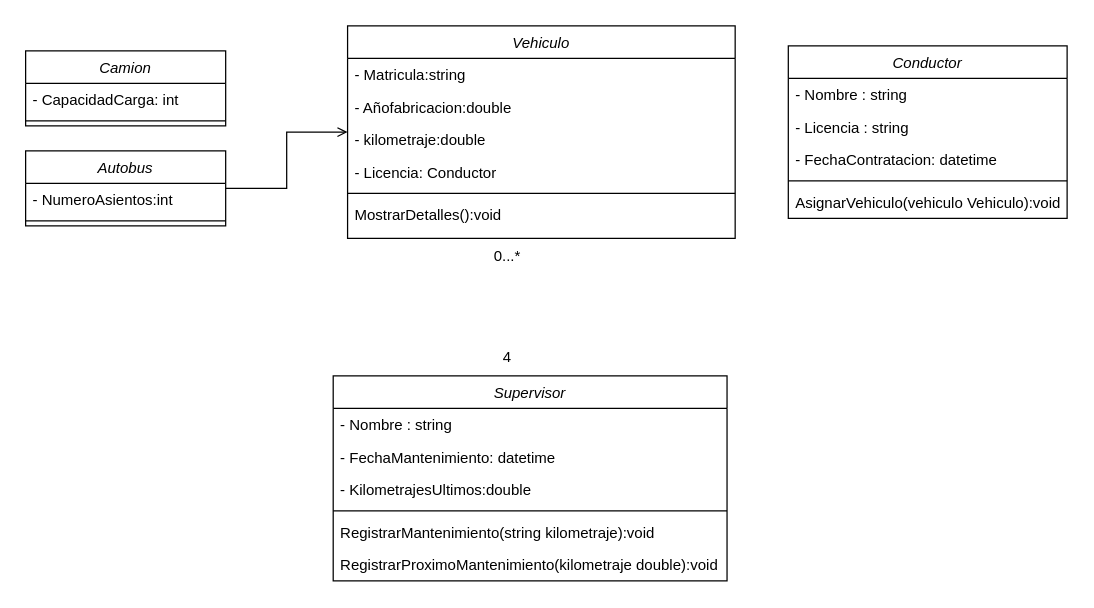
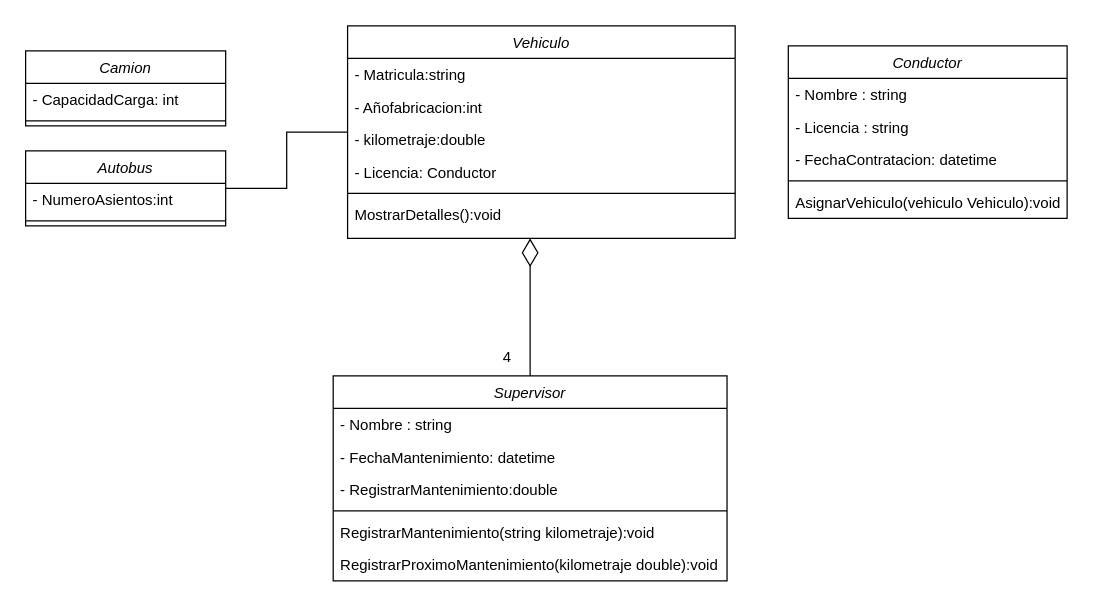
  <mxCell id="0" />
  <mxCell id="1" parent="0" />
  <mxCell id="2" value="Vehiculo" style="swimlane;fontStyle=2;align=center;verticalAlign=top;childLayout=stackLayout;horizontal=1;startSize=26;horizontalStack=0;resizeParent=1;resizeLast=0;collapsible=1;marginBottom=0;rounded=0;shadow=0;strokeWidth=1;" parent="1" vertex="1"><mxGeometry x="277.5" y="20" width="310" height="170" as="geometry"><mxRectangle x="230" y="140" width="160" height="26" as="alternateBounds" /></mxGeometry></mxCell>
  <mxCell id="3" value="- Matricula:string" style="text;align=left;verticalAlign=top;spacingLeft=4;spacingRight=4;overflow=hidden;rotatable=0;points=[[0,0.5],[1,0.5]];portConstraint=eastwest;" parent="2" vertex="1"><mxGeometry y="26" width="310" height="26" as="geometry" /></mxCell>
- <mxCell id="4" value="- Añofabricacion:double" style="text;align=left;verticalAlign=top;spacingLeft=4;spacingRight=4;overflow=hidden;rotatable=0;points=[[0,0.5],[1,0.5]];portConstraint=eastwest;rounded=0;shadow=0;html=0;" parent="2" vertex="1"><mxGeometry y="52" width="310" height="26" as="geometry" /></mxCell>
+ <mxCell id="4" value="- Añofabricacion:int" style="text;align=left;verticalAlign=top;spacingLeft=4;spacingRight=4;overflow=hidden;rotatable=0;points=[[0,0.5],[1,0.5]];portConstraint=eastwest;rounded=0;shadow=0;html=0;" parent="2" vertex="1"><mxGeometry y="52" width="310" height="26" as="geometry" /></mxCell>
  <mxCell id="5" value="- kilometraje:double" style="text;align=left;verticalAlign=top;spacingLeft=4;spacingRight=4;overflow=hidden;rotatable=0;points=[[0,0.5],[1,0.5]];portConstraint=eastwest;rounded=0;shadow=0;html=0;" parent="2" vertex="1"><mxGeometry y="78" width="310" height="26" as="geometry" /></mxCell>
  <mxCell id="6" value="- Licencia: Conductor" style="text;align=left;verticalAlign=top;spacingLeft=4;spacingRight=4;overflow=hidden;rotatable=0;points=[[0,0.5],[1,0.5]];portConstraint=eastwest;rounded=0;shadow=0;html=0;" vertex="1" parent="2"><mxGeometry y="104" width="310" height="26" as="geometry" /></mxCell>
  <mxCell id="7" value="" style="line;html=1;strokeWidth=1;align=left;verticalAlign=middle;spacingTop=-1;spacingLeft=3;spacingRight=3;rotatable=0;labelPosition=right;points=[];portConstraint=eastwest;" parent="2" vertex="1"><mxGeometry y="130" width="310" height="8" as="geometry" /></mxCell>
  <mxCell id="8" value="MostrarDetalles():void" style="text;align=left;verticalAlign=top;spacingLeft=4;spacingRight=4;overflow=hidden;rotatable=0;points=[[0,0.5],[1,0.5]];portConstraint=eastwest;" parent="2" vertex="1"><mxGeometry y="138" width="310" height="26" as="geometry" /></mxCell>
  <mxCell id="9" value="Conductor" style="swimlane;fontStyle=2;align=center;verticalAlign=top;childLayout=stackLayout;horizontal=1;startSize=26;horizontalStack=0;resizeParent=1;resizeLast=0;collapsible=1;marginBottom=0;rounded=0;shadow=0;strokeWidth=1;" parent="1" vertex="1"><mxGeometry x="630" y="36" width="223" height="138" as="geometry"><mxRectangle x="230" y="140" width="160" height="26" as="alternateBounds" /></mxGeometry></mxCell>
  <mxCell id="10" value="- Nombre : string " style="text;align=left;verticalAlign=top;spacingLeft=4;spacingRight=4;overflow=hidden;rotatable=0;points=[[0,0.5],[1,0.5]];portConstraint=eastwest;" parent="9" vertex="1"><mxGeometry y="26" width="223" height="26" as="geometry" /></mxCell>
  <mxCell id="11" value="- Licencia : string" style="text;align=left;verticalAlign=top;spacingLeft=4;spacingRight=4;overflow=hidden;rotatable=0;points=[[0,0.5],[1,0.5]];portConstraint=eastwest;rounded=0;shadow=0;html=0;" parent="9" vertex="1"><mxGeometry y="52" width="223" height="26" as="geometry" /></mxCell>
  <mxCell id="12" value="- FechaContratacion: datetime" style="text;align=left;verticalAlign=top;spacingLeft=4;spacingRight=4;overflow=hidden;rotatable=0;points=[[0,0.5],[1,0.5]];portConstraint=eastwest;rounded=0;shadow=0;html=0;" parent="9" vertex="1"><mxGeometry y="78" width="223" height="26" as="geometry" /></mxCell>
  <mxCell id="13" value="" style="line;html=1;strokeWidth=1;align=left;verticalAlign=middle;spacingTop=-1;spacingLeft=3;spacingRight=3;rotatable=0;labelPosition=right;points=[];portConstraint=eastwest;" parent="9" vertex="1"><mxGeometry y="104" width="223" height="8" as="geometry" /></mxCell>
  <mxCell id="14" value="AsignarVehiculo(vehiculo Vehiculo):void " style="text;align=left;verticalAlign=top;spacingLeft=4;spacingRight=4;overflow=hidden;rotatable=0;points=[[0,0.5],[1,0.5]];portConstraint=eastwest;" parent="9" vertex="1"><mxGeometry y="112" width="223" height="26" as="geometry" /></mxCell>
  <mxCell id="15" value="Camion" style="swimlane;fontStyle=2;align=center;verticalAlign=top;childLayout=stackLayout;horizontal=1;startSize=26;horizontalStack=0;resizeParent=1;resizeLast=0;collapsible=1;marginBottom=0;rounded=0;shadow=0;strokeWidth=1;" parent="1" vertex="1"><mxGeometry x="20" y="40" width="160" height="60" as="geometry"><mxRectangle x="230" y="140" width="160" height="26" as="alternateBounds" /></mxGeometry></mxCell>
  <mxCell id="16" value="- CapacidadCarga: int" style="text;align=left;verticalAlign=top;spacingLeft=4;spacingRight=4;overflow=hidden;rotatable=0;points=[[0,0.5],[1,0.5]];portConstraint=eastwest;" parent="15" vertex="1"><mxGeometry y="26" width="160" height="26" as="geometry" /></mxCell>
  <mxCell id="17" value="" style="line;html=1;strokeWidth=1;align=left;verticalAlign=middle;spacingTop=-1;spacingLeft=3;spacingRight=3;rotatable=0;labelPosition=right;points=[];portConstraint=eastwest;" parent="15" vertex="1"><mxGeometry y="52" width="160" height="8" as="geometry" /></mxCell>
- <mxCell id="18" style="edgeStyle=orthogonalEdgeStyle;rounded=0;orthogonalLoop=1;jettySize=auto;html=1;endArrow=open;endFill=0;" parent="1" source="19" target="2" edge="1"><mxGeometry relative="1" as="geometry" /></mxCell>
+ <mxCell id="18" style="edgeStyle=orthogonalEdgeStyle;rounded=0;orthogonalLoop=1;jettySize=auto;html=1;endArrow=none;endFill=0;" parent="1" source="19" target="2" edge="1"><mxGeometry relative="1" as="geometry" /></mxCell>
  <mxCell id="19" value="Autobus" style="swimlane;fontStyle=2;align=center;verticalAlign=top;childLayout=stackLayout;horizontal=1;startSize=26;horizontalStack=0;resizeParent=1;resizeLast=0;collapsible=1;marginBottom=0;rounded=0;shadow=0;strokeWidth=1;" parent="1" vertex="1"><mxGeometry x="20" y="120" width="160" height="60" as="geometry"><mxRectangle x="230" y="140" width="160" height="26" as="alternateBounds" /></mxGeometry></mxCell>
  <mxCell id="20" value="- NumeroAsientos:int " style="text;align=left;verticalAlign=top;spacingLeft=4;spacingRight=4;overflow=hidden;rotatable=0;points=[[0,0.5],[1,0.5]];portConstraint=eastwest;" parent="19" vertex="1"><mxGeometry y="26" width="160" height="26" as="geometry" /></mxCell>
  <mxCell id="21" value="" style="line;html=1;strokeWidth=1;align=left;verticalAlign=middle;spacingTop=-1;spacingLeft=3;spacingRight=3;rotatable=0;labelPosition=right;points=[];portConstraint=eastwest;" parent="19" vertex="1"><mxGeometry y="52" width="160" height="8" as="geometry" /></mxCell>
+ <mxCell id="22" style="edgeStyle=orthogonalEdgeStyle;rounded=0;orthogonalLoop=1;jettySize=auto;html=1;endArrow=diamondThin;endFill=0;endSize=20;" parent="1" source="23" target="2" edge="1"><mxGeometry relative="1" as="geometry"><Array as="points"><mxPoint x="424" y="240" /><mxPoint x="424" y="240" /></Array></mxGeometry></mxCell>
  <mxCell id="23" value="Supervisor" style="swimlane;fontStyle=2;align=center;verticalAlign=top;childLayout=stackLayout;horizontal=1;startSize=26;horizontalStack=0;resizeParent=1;resizeLast=0;collapsible=1;marginBottom=0;rounded=0;shadow=0;strokeWidth=1;" parent="1" vertex="1"><mxGeometry x="266" y="300" width="315" height="164" as="geometry"><mxRectangle x="230" y="140" width="160" height="26" as="alternateBounds" /></mxGeometry></mxCell>
  <mxCell id="24" value="- Nombre : string " style="text;align=left;verticalAlign=top;spacingLeft=4;spacingRight=4;overflow=hidden;rotatable=0;points=[[0,0.5],[1,0.5]];portConstraint=eastwest;" parent="23" vertex="1"><mxGeometry y="26" width="315" height="26" as="geometry" /></mxCell>
  <mxCell id="25" value="- FechaMantenimiento: datetime" style="text;align=left;verticalAlign=top;spacingLeft=4;spacingRight=4;overflow=hidden;rotatable=0;points=[[0,0.5],[1,0.5]];portConstraint=eastwest;rounded=0;shadow=0;html=0;" parent="23" vertex="1"><mxGeometry y="52" width="315" height="26" as="geometry" /></mxCell>
- <mxCell id="26" value="- KilometrajesUltimos:double" style="text;align=left;verticalAlign=top;spacingLeft=4;spacingRight=4;overflow=hidden;rotatable=0;points=[[0,0.5],[1,0.5]];portConstraint=eastwest;rounded=0;shadow=0;html=0;" parent="23" vertex="1"><mxGeometry y="78" width="315" height="26" as="geometry" /></mxCell>
+ <mxCell id="26" value="- RegistrarMantenimiento:double" style="text;align=left;verticalAlign=top;spacingLeft=4;spacingRight=4;overflow=hidden;rotatable=0;points=[[0,0.5],[1,0.5]];portConstraint=eastwest;rounded=0;shadow=0;html=0;" parent="23" vertex="1"><mxGeometry y="78" width="315" height="26" as="geometry" /></mxCell>
  <mxCell id="27" value="" style="line;html=1;strokeWidth=1;align=left;verticalAlign=middle;spacingTop=-1;spacingLeft=3;spacingRight=3;rotatable=0;labelPosition=right;points=[];portConstraint=eastwest;" parent="23" vertex="1"><mxGeometry y="104" width="315" height="8" as="geometry" /></mxCell>
  <mxCell id="28" value="RegistrarMantenimiento(string kilometraje):void" style="text;align=left;verticalAlign=top;spacingLeft=4;spacingRight=4;overflow=hidden;rotatable=0;points=[[0,0.5],[1,0.5]];portConstraint=eastwest;" vertex="1" parent="23"><mxGeometry y="112" width="315" height="26" as="geometry" /></mxCell>
  <mxCell id="29" value="RegistrarProximoMantenimiento(kilometraje double):void " style="text;align=left;verticalAlign=top;spacingLeft=4;spacingRight=4;overflow=hidden;rotatable=0;points=[[0,0.5],[1,0.5]];portConstraint=eastwest;" vertex="1" parent="23"><mxGeometry y="138" width="315" height="26" as="geometry" /></mxCell>
  <mxCell id="30" value="4" style="text;html=1;align=center;verticalAlign=middle;resizable=0;points=[];autosize=1;strokeColor=none;fillColor=none;" parent="1" vertex="1"><mxGeometry x="390" y="270" width="30" height="30" as="geometry" /></mxCell>
- <mxCell id="31" value="0...*" style="text;html=1;align=center;verticalAlign=middle;resizable=0;points=[];autosize=1;strokeColor=none;fillColor=none;" parent="1" vertex="1"><mxGeometry x="385" y="190" width="40" height="30" as="geometry" /></mxCell>
